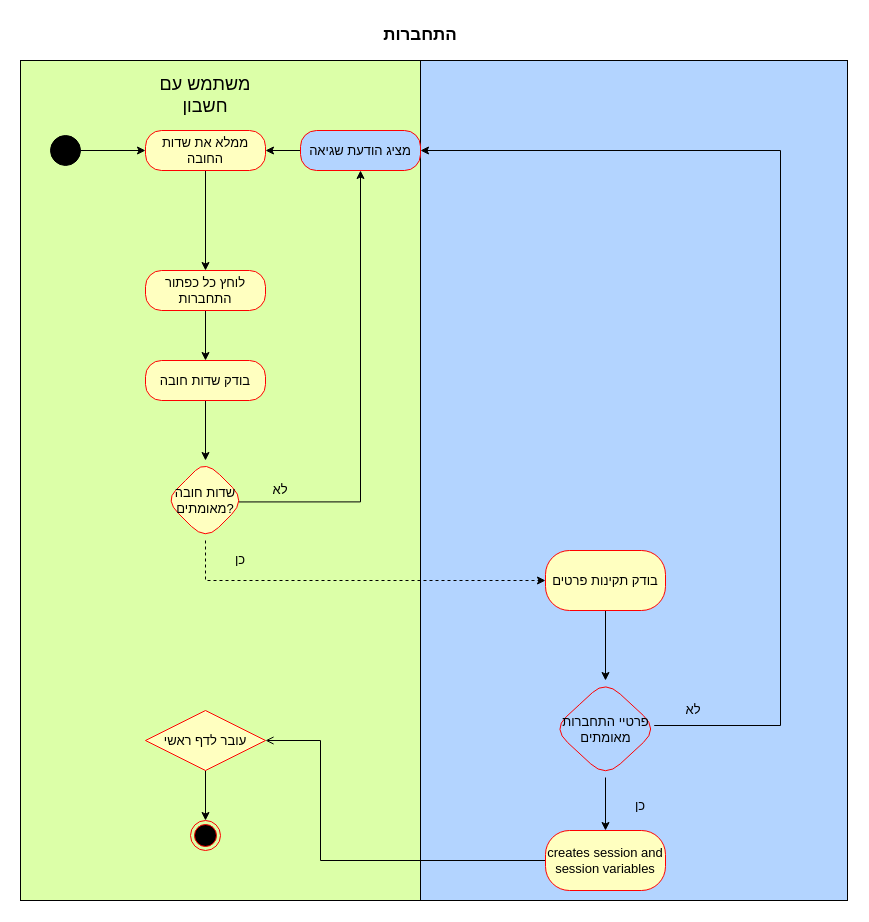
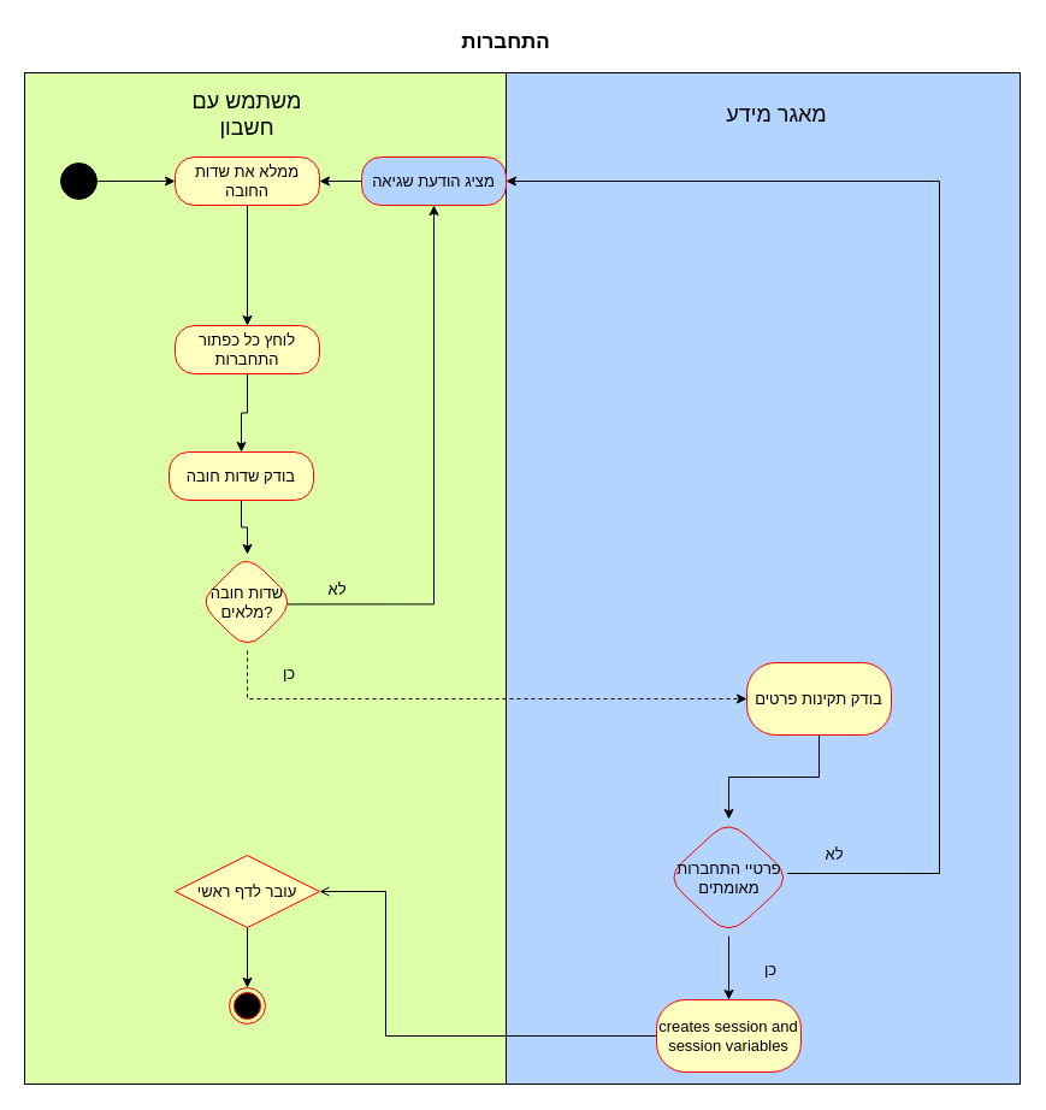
  <mxCell id="0" />
  <mxCell id="1" parent="0" />
  <mxCell id="2" value="" style="rounded=0;whiteSpace=wrap;html=1;fillColor=#B3D4FF;" vertex="1" parent="1"><mxGeometry x="420" y="60" width="427" height="840" as="geometry" /></mxCell>
  <mxCell id="3" value="" style="rounded=0;whiteSpace=wrap;html=1;fillColor=#DCFFA8;" vertex="1" parent="1"><mxGeometry y="60" width="400" height="840" as="geometry" x="20" /></mxCell>
  <mxCell id="4" value="" style="endArrow=none;html=1;rounded=0;" edge="1" parent="1"><mxGeometry width="50" height="50" relative="1" as="geometry"><mxPoint x="420" y="900" as="sourcePoint" /><mxPoint x="420" y="60" as="targetPoint" /></mxGeometry></mxCell>
  <mxCell id="5" value="&lt;span style=&quot;font-size: 18px&quot;&gt;משתמש עם חשבון&lt;/span&gt;" style="text;html=1;strokeColor=none;fillColor=none;align=center;verticalAlign=middle;whiteSpace=wrap;rounded=0;" vertex="1" parent="1"><mxGeometry x="135" y="80" width="140" height="30" as="geometry" /></mxCell>
+ <mxCell id="6" value="&lt;font style=&quot;font-size: 18px&quot;&gt;מאגר מידע&lt;/font&gt;" style="text;html=1;strokeColor=none;fillColor=none;align=center;verticalAlign=middle;whiteSpace=wrap;rounded=0;" vertex="1" parent="1"><mxGeometry x="590" y="80" width="110" height="30" as="geometry" /></mxCell>
  <mxCell id="7" value="" style="edgeStyle=orthogonalEdgeStyle;rounded=0;orthogonalLoop=1;jettySize=auto;html=1;entryX=0;entryY=0.5;entryDx=0;entryDy=0;" edge="1" parent="1" source="8" target="14"><mxGeometry relative="1" as="geometry"><Array as="points"><mxPoint x="145" y="149" /></Array><mxPoint x="130.75" y="148.575" as="targetPoint" /></mxGeometry></mxCell>
  <mxCell id="8" value="" style="ellipse;whiteSpace=wrap;html=1;aspect=fixed;fontSize=18;fillColor=#000000;" vertex="1" parent="1"><mxGeometry x="50" y="135" width="30" height="30" as="geometry" /></mxCell>
  <mxCell id="9" value="" style="ellipse;html=1;shape=endState;fillColor=#000000;strokeColor=#ff0000;fontSize=11;" vertex="1" parent="1"><mxGeometry x="190" y="820" width="30" height="30" as="geometry" /></mxCell>
  <mxCell id="10" value="התחברות" style="text;html=1;strokeColor=none;fillColor=none;align=center;verticalAlign=middle;whiteSpace=wrap;rounded=0;fontStyle=1;fontSize=17;" vertex="1" parent="1"><mxGeometry x="370" y="20" width="100" height="30" as="geometry" /></mxCell>
  <mxCell id="11" value="&lt;font style=&quot;font-size: 13px&quot;&gt;כן&lt;/font&gt;" style="text;html=1;strokeColor=none;fillColor=none;align=center;verticalAlign=middle;whiteSpace=wrap;rounded=0;" vertex="1" parent="1"><mxGeometry x="605" y="795.5" width="70" height="18" as="geometry" /></mxCell>
  <mxCell id="12" value="&lt;span style=&quot;font-size: 13px&quot;&gt;לא&lt;/span&gt;" style="text;html=1;strokeColor=none;fillColor=none;align=center;verticalAlign=middle;whiteSpace=wrap;rounded=0;" vertex="1" parent="1"><mxGeometry x="657.5" y="700" width="70" height="18" as="geometry" /></mxCell>
  <mxCell id="13" style="edgeStyle=orthogonalEdgeStyle;rounded=0;orthogonalLoop=1;jettySize=auto;html=1;fontSize=13;entryX=0.5;entryY=0;entryDx=0;entryDy=0;" edge="1" parent="1" source="14" target="21"><mxGeometry relative="1" as="geometry"><mxPoint x="205" y="270" as="targetPoint" /></mxGeometry></mxCell>
  <mxCell id="14" value="&lt;font style=&quot;font-size: 13px&quot;&gt;ממלא את שדות החובה&lt;/font&gt;" style="rounded=1;whiteSpace=wrap;html=1;arcSize=40;fontColor=#000000;fillColor=#ffffc0;strokeColor=#ff0000;fontSize=13;" vertex="1" parent="1"><mxGeometry x="145" y="130" width="120" height="40" as="geometry" /></mxCell>
  <mxCell id="15" style="edgeStyle=orthogonalEdgeStyle;rounded=0;orthogonalLoop=1;jettySize=auto;html=1;entryX=1;entryY=0.5;entryDx=0;entryDy=0;fontSize=13;" edge="1" parent="1" source="16" target="14"><mxGeometry relative="1" as="geometry" /></mxCell>
  <mxCell id="16" value="מציג הודעת שגיאה" style="rounded=1;whiteSpace=wrap;html=1;arcSize=40;fontColor=#000000;fillColor=#b3d4ff;strokeColor=#ff0000;fontSize=13;" vertex="1" parent="1"><mxGeometry x="300" y="130" width="120" height="40" as="geometry" /></mxCell>
  <mxCell id="17" style="edgeStyle=orthogonalEdgeStyle;rounded=0;orthogonalLoop=1;jettySize=auto;html=1;exitX=0.5;exitY=1;exitDx=0;exitDy=0;fontSize=13;" edge="1" parent="1" source="16" target="16"><mxGeometry relative="1" as="geometry" /></mxCell>
  <mxCell id="18" value="" style="edgeStyle=orthogonalEdgeStyle;rounded=0;orthogonalLoop=1;jettySize=auto;html=1;fontSize=13;entryX=0.5;entryY=0;entryDx=0;entryDy=0;" edge="1" parent="1" source="19" target="24"><mxGeometry relative="1" as="geometry"><mxPoint x="205" y="470" as="targetPoint" /></mxGeometry></mxCell>
- <mxCell id="19" value="&lt;font style=&quot;font-size: 13px&quot;&gt;בודק שדות חובה&lt;/font&gt;" style="rounded=1;whiteSpace=wrap;html=1;arcSize=40;fontColor=#000000;fillColor=#ffffc0;strokeColor=#ff0000;fontSize=13;" vertex="1" parent="1"><mxGeometry x="145" y="360" width="120" height="40" as="geometry" /></mxCell>
+ <mxCell id="19" value="&lt;font style=&quot;font-size: 13px&quot;&gt;בודק שדות חובה&lt;/font&gt;" style="rounded=1;whiteSpace=wrap;html=1;arcSize=40;fontColor=#000000;fillColor=#ffffc0;strokeColor=#ff0000;fontSize=13;" vertex="1" parent="1"><mxGeometry x="140" y="375" width="120" height="40" as="geometry" /></mxCell>
  <mxCell id="20" style="edgeStyle=orthogonalEdgeStyle;rounded=0;orthogonalLoop=1;jettySize=auto;html=1;entryX=0.5;entryY=0;entryDx=0;entryDy=0;fontSize=13;" edge="1" parent="1" source="21" target="19"><mxGeometry relative="1" as="geometry" /></mxCell>
  <mxCell id="21" value="&lt;font style=&quot;font-size: 13px&quot;&gt;לוחץ כל כפתור התחברות&lt;/font&gt;" style="rounded=1;whiteSpace=wrap;html=1;arcSize=40;fontColor=#000000;fillColor=#ffffc0;strokeColor=#ff0000;fontSize=13;" vertex="1" parent="1"><mxGeometry x="145" y="270" width="120" height="40" as="geometry" /></mxCell>
  <mxCell id="22" style="edgeStyle=orthogonalEdgeStyle;rounded=0;orthogonalLoop=1;jettySize=auto;html=1;entryX=0.5;entryY=1;entryDx=0;entryDy=0;fontSize=13;exitX=0.916;exitY=0.518;exitDx=0;exitDy=0;exitPerimeter=0;" edge="1" parent="1" source="24" target="16"><mxGeometry relative="1" as="geometry" /></mxCell>
  <mxCell id="23" style="edgeStyle=orthogonalEdgeStyle;rounded=0;orthogonalLoop=1;jettySize=auto;html=1;entryX=0;entryY=0.5;entryDx=0;entryDy=0;fontSize=13;dashed=1;" edge="1" parent="1" source="24" target="28"><mxGeometry relative="1" as="geometry"><Array as="points"><mxPoint x="205" y="580" /></Array></mxGeometry></mxCell>
- <mxCell id="24" value="שדות חובה מאומתים?" style="rhombus;whiteSpace=wrap;html=1;rounded=1;fontSize=13;fontColor=#000000;strokeColor=#ff0000;fillColor=#ffffc0;arcSize=40;" vertex="1" parent="1"><mxGeometry x="165" y="460" width="80" height="80" as="geometry" /></mxCell>
+ <mxCell id="24" value="שדות חובה מלאים?" style="rhombus;whiteSpace=wrap;html=1;rounded=1;fontSize=13;fontColor=#000000;strokeColor=#ff0000;fillColor=#ffffc0;arcSize=40;" vertex="1" parent="1"><mxGeometry x="165" y="460" width="80" height="80" as="geometry" /></mxCell>
  <mxCell id="25" value="&lt;font style=&quot;font-size: 13px&quot;&gt;כן&lt;/font&gt;" style="text;html=1;strokeColor=none;fillColor=none;align=center;verticalAlign=middle;whiteSpace=wrap;rounded=0;" vertex="1" parent="1"><mxGeometry x="205" y="550" width="70" height="18" as="geometry" /></mxCell>
  <mxCell id="26" value="&lt;span style=&quot;font-size: 13px&quot;&gt;לא&lt;/span&gt;" style="text;html=1;strokeColor=none;fillColor=none;align=center;verticalAlign=middle;whiteSpace=wrap;rounded=0;" vertex="1" parent="1"><mxGeometry x="245" y="480" width="70" height="18" as="geometry" /></mxCell>
  <mxCell id="27" style="edgeStyle=orthogonalEdgeStyle;rounded=0;orthogonalLoop=1;jettySize=auto;html=1;entryX=0.5;entryY=0;entryDx=0;entryDy=0;fontSize=13;" edge="1" parent="1" source="28" target="31"><mxGeometry relative="1" as="geometry" /></mxCell>
- <mxCell id="28" value="בודק תקינות פרטים" style="whiteSpace=wrap;html=1;rounded=1;fontSize=13;fontColor=#000000;strokeColor=#ff0000;fillColor=#ffffc0;arcSize=40;" vertex="1" parent="1"><mxGeometry x="545" y="550" width="120" height="60" as="geometry" /></mxCell>
+ <mxCell id="28" value="בודק תקינות פרטים" style="whiteSpace=wrap;html=1;rounded=1;fontSize=13;fontColor=#000000;strokeColor=#ff0000;fillColor=#ffffc0;arcSize=40;" vertex="1" parent="1"><mxGeometry x="620" y="550" width="120" height="60" as="geometry" /></mxCell>
  <mxCell id="29" style="edgeStyle=orthogonalEdgeStyle;rounded=0;orthogonalLoop=1;jettySize=auto;html=1;entryX=1;entryY=0.5;entryDx=0;entryDy=0;fontSize=13;" edge="1" parent="1" source="31" target="16"><mxGeometry relative="1" as="geometry"><Array as="points"><mxPoint x="780" y="725" /><mxPoint x="780" y="150" /></Array></mxGeometry></mxCell>
  <mxCell id="30" value="" style="edgeStyle=orthogonalEdgeStyle;rounded=0;orthogonalLoop=1;jettySize=auto;html=1;fontSize=13;" edge="1" parent="1" source="31" target="33"><mxGeometry relative="1" as="geometry" /></mxCell>
  <mxCell id="31" value="&lt;font style=&quot;font-size: 13px&quot;&gt;פרטיי התחברות מאומתים&lt;/font&gt;" style="rhombus;whiteSpace=wrap;html=1;rounded=1;fontSize=13;fontColor=#000000;strokeColor=#ff0000;fillColor=#b3d4ff;arcSize=40;" vertex="1" parent="1"><mxGeometry x="552.5" y="680" width="105" height="97" as="geometry" /></mxCell>
  <mxCell id="32" value="" style="edgeStyle=orthogonalEdgeStyle;rounded=0;orthogonalLoop=1;jettySize=auto;html=1;fontSize=13;endArrow=open;" edge="1" parent="1" source="33" target="35"><mxGeometry relative="1" as="geometry"><Array as="points"><mxPoint x="320" y="860" /><mxPoint x="320" y="740" /></Array></mxGeometry></mxCell>
  <mxCell id="33" value="&lt;font style=&quot;font-size: 13px&quot;&gt;creates session and session variables&lt;/font&gt;" style="whiteSpace=wrap;html=1;rounded=1;fontSize=13;fontColor=#000000;strokeColor=#ff0000;fillColor=#ffffc0;arcSize=40;" vertex="1" parent="1"><mxGeometry x="545" y="830" width="120" height="60" as="geometry" /></mxCell>
  <mxCell id="34" value="" style="edgeStyle=orthogonalEdgeStyle;rounded=0;orthogonalLoop=1;jettySize=auto;html=1;fontSize=13;entryX=0.5;entryY=0;entryDx=0;entryDy=0;" edge="1" parent="1" source="35" target="9"><mxGeometry relative="1" as="geometry" /></mxCell>
  <mxCell id="35" value="&lt;font style=&quot;font-size: 13px&quot;&gt;עובר לדף ראשי&lt;/font&gt;" style="rhombus;whiteSpace=wrap;html=1;fontSize=13;fontColor=#000000;strokeColor=#ff0000;fillColor=#ffffc0;arcSize=40;" vertex="1" parent="1"><mxGeometry x="145" y="710" width="120" height="60" as="geometry" /></mxCell>
